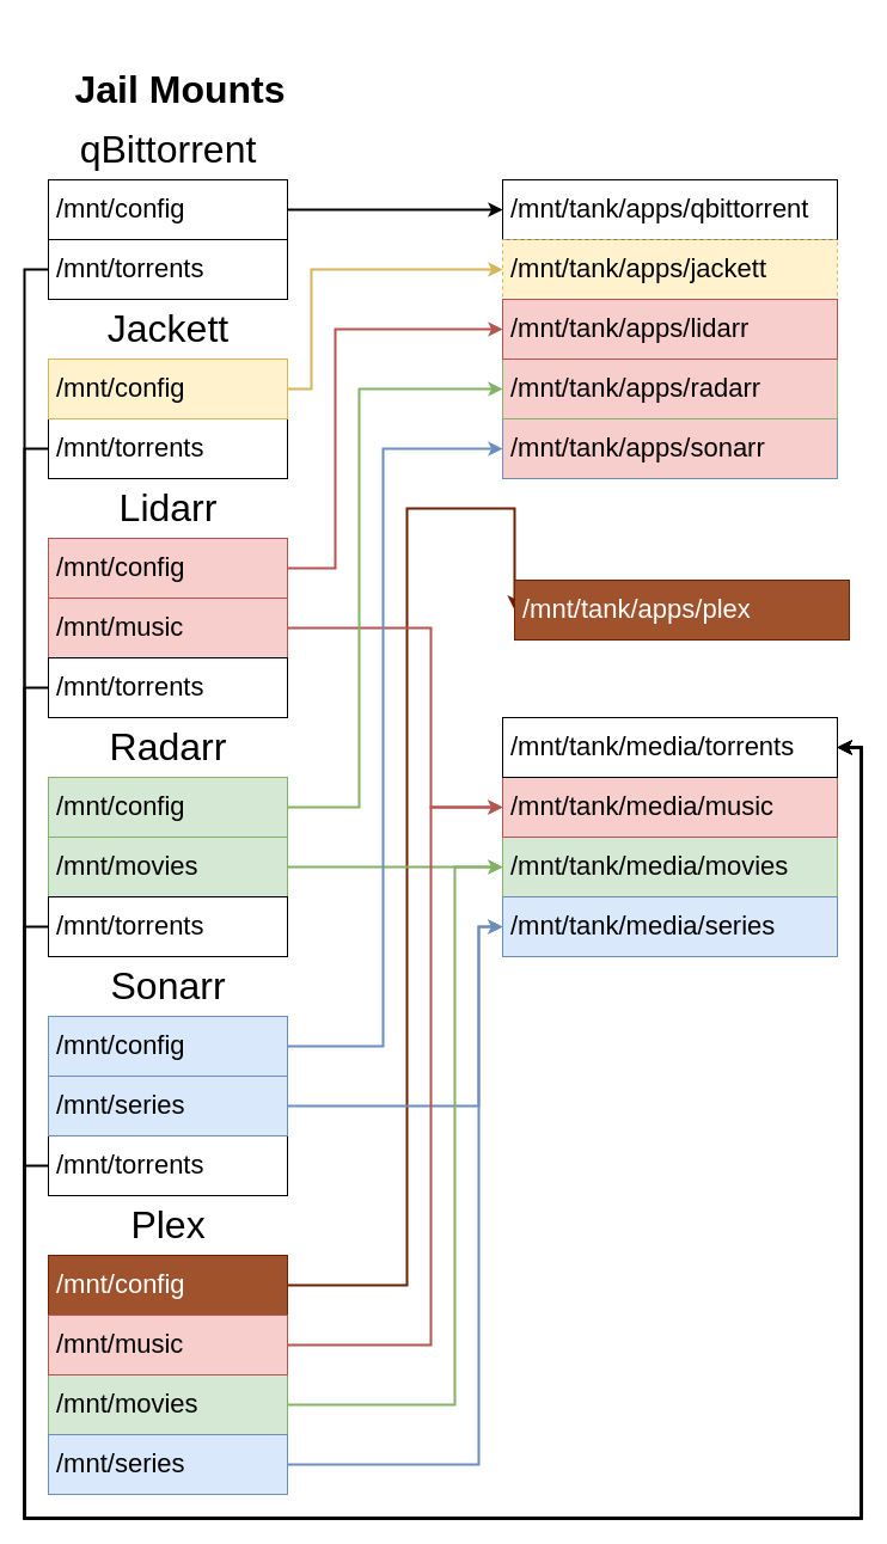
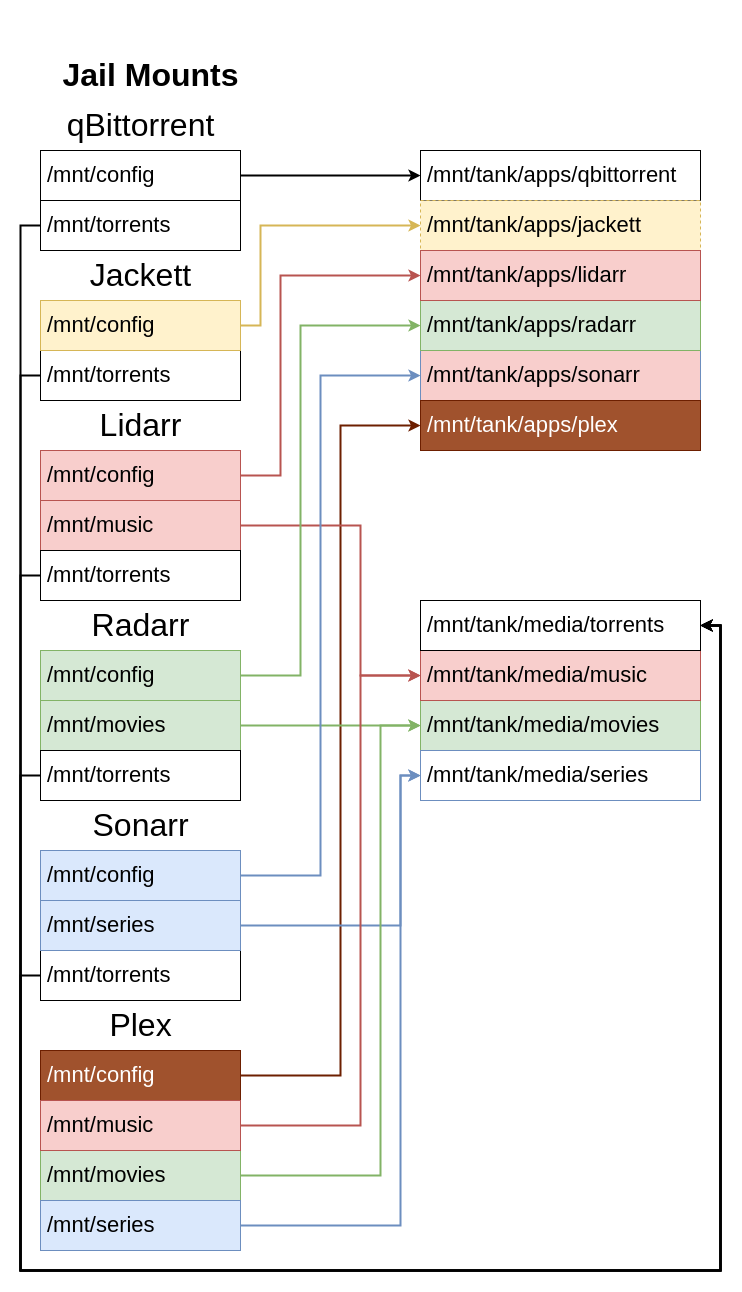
  <mxCell id="0" />
  <mxCell id="1" parent="0" />
  <mxCell id="2" style="edgeStyle=orthogonalEdgeStyle;rounded=0;orthogonalLoop=1;jettySize=auto;html=1;exitX=1;exitY=0.5;exitDx=0;exitDy=0;entryX=0;entryY=0.5;entryDx=0;entryDy=0;fontSize=20;strokeWidth=2;fillColor=#a0522d;strokeColor=#6D1F00;" parent="1" source="45" target="44" edge="1"><mxGeometry relative="1" as="geometry"><Array as="points"><mxPoint x="340" y="1075" /><mxPoint x="340" y="425" /></Array></mxGeometry></mxCell>
  <mxCell id="3" value="/mnt/tank/media/movies" style="rounded=0;whiteSpace=wrap;html=1;fontSize=22;align=left;spacingLeft=5;fillColor=#d5e8d4;strokeColor=#82b366;" parent="1" vertex="1"><mxGeometry x="420" y="700" width="280" height="50" as="geometry" /></mxCell>
  <mxCell id="4" value="/mnt/tank/media/music" style="rounded=0;whiteSpace=wrap;html=1;fontSize=22;align=left;spacingLeft=5;fillColor=#f8cecc;strokeColor=#b85450;" parent="1" vertex="1"><mxGeometry x="420" y="650" width="280" height="50" as="geometry" /></mxCell>
  <mxCell id="5" value="/mnt/tank/apps/qbittorrent" style="rounded=0;whiteSpace=wrap;html=1;fontSize=22;align=left;spacingLeft=5;" parent="1" vertex="1"><mxGeometry x="420" y="150" width="280" height="50" as="geometry" /></mxCell>
  <mxCell id="6" value="/mnt/tank/apps/jackett" style="rounded=0;whiteSpace=wrap;html=1;fontSize=22;align=left;spacingLeft=5;fillColor=#fff2cc;strokeColor=#d6b656;dashed=1;" parent="1" vertex="1"><mxGeometry x="420" y="200" width="280" height="50" as="geometry" /></mxCell>
  <mxCell id="7" value="/mnt/tank/media/torrents" style="rounded=0;whiteSpace=wrap;html=1;fontSize=22;align=left;spacingLeft=5;" parent="1" vertex="1"><mxGeometry x="420" y="600" width="280" height="50" as="geometry" /></mxCell>
  <mxCell id="8" value="/mnt/tank/apps/sonarr" style="rounded=0;whiteSpace=wrap;html=1;fontSize=22;align=left;spacingLeft=5;fillColor=#f8cecc;strokeColor=#6c8ebf;" parent="1" vertex="1"><mxGeometry x="420" y="350" width="280" height="50" as="geometry" /></mxCell>
- <mxCell id="9" value="/mnt/tank/apps/radarr" style="rounded=0;whiteSpace=wrap;html=1;fontSize=22;align=left;spacingLeft=5;fillColor=#f8cecc;strokeColor=#82b366;" parent="1" vertex="1"><mxGeometry x="420" y="300" width="280" height="50" as="geometry" /></mxCell>
- <mxCell id="10" value="/mnt/tank/media/series" style="rounded=0;whiteSpace=wrap;html=1;fontSize=22;align=left;spacingLeft=5;fillColor=#dae8fc;strokeColor=#6c8ebf;" parent="1" vertex="1"><mxGeometry x="420" y="750" width="280" height="50" as="geometry" /></mxCell>
+ <mxCell id="9" value="/mnt/tank/apps/radarr" style="rounded=0;whiteSpace=wrap;html=1;fontSize=22;align=left;spacingLeft=5;fillColor=#d5e8d4;strokeColor=#82b366;" parent="1" vertex="1"><mxGeometry x="420" y="300" width="280" height="50" as="geometry" /></mxCell>
+ <mxCell id="10" value="/mnt/tank/media/series" style="rounded=0;whiteSpace=wrap;html=1;fontSize=22;align=left;spacingLeft=5;fillColor=#ffffff;strokeColor=#6c8ebf;" parent="1" vertex="1"><mxGeometry x="420" y="750" width="280" height="50" as="geometry" /></mxCell>
  <mxCell id="11" style="edgeStyle=orthogonalEdgeStyle;rounded=0;orthogonalLoop=1;jettySize=auto;html=1;exitX=0;exitY=0.5;exitDx=0;exitDy=0;fontSize=22;entryX=1;entryY=0.5;entryDx=0;entryDy=0;strokeWidth=2;" parent="1" source="30" target="7" edge="1"><mxGeometry relative="1" as="geometry"><mxPoint x="40" y="225" as="sourcePoint" /><mxPoint x="880" y="630" as="targetPoint" /><Array as="points"><mxPoint y="225" x="20" /><mxPoint y="1270" x="20" /><mxPoint x="720" y="1270" /><mxPoint x="720" y="625" /></Array></mxGeometry></mxCell>
  <mxCell id="12" style="edgeStyle=orthogonalEdgeStyle;rounded=0;orthogonalLoop=1;jettySize=auto;html=1;exitX=0;exitY=0.5;exitDx=0;exitDy=0;fontSize=22;entryX=1;entryY=0.5;entryDx=0;entryDy=0;strokeWidth=2;" parent="1" source="32" target="7" edge="1"><mxGeometry relative="1" as="geometry"><mxPoint x="910" y="630" as="targetPoint" /><mxPoint x="40" y="575" as="sourcePoint" /><Array as="points"><mxPoint y="575" x="20" /><mxPoint y="1270" x="20" /><mxPoint x="720" y="1270" /><mxPoint x="720" y="625" /></Array></mxGeometry></mxCell>
  <mxCell id="13" style="edgeStyle=orthogonalEdgeStyle;rounded=0;orthogonalLoop=1;jettySize=auto;html=1;entryX=1;entryY=0.5;entryDx=0;entryDy=0;fontSize=22;exitX=0;exitY=0.5;exitDx=0;exitDy=0;strokeWidth=2;" parent="1" source="28" target="7" edge="1"><mxGeometry relative="1" as="geometry"><mxPoint x="40" y="375" as="sourcePoint" /><Array as="points"><mxPoint y="375" x="20" /><mxPoint y="1270" x="20" /><mxPoint x="720" y="1270" /><mxPoint x="720" y="625" /></Array></mxGeometry></mxCell>
  <mxCell id="14" style="edgeStyle=orthogonalEdgeStyle;rounded=0;orthogonalLoop=1;jettySize=auto;html=1;entryX=1;entryY=0.5;entryDx=0;entryDy=0;fontSize=22;exitX=0;exitY=0.5;exitDx=0;exitDy=0;strokeWidth=2;" parent="1" source="36" target="7" edge="1"><mxGeometry relative="1" as="geometry"><mxPoint x="40" y="975" as="sourcePoint" /><Array as="points"><mxPoint y="975" x="20" /><mxPoint y="1270" x="20" /><mxPoint x="720" y="1270" /><mxPoint x="720" y="625" /></Array></mxGeometry></mxCell>
  <mxCell id="15" value="/mnt/tank/apps/lidarr" style="rounded=0;whiteSpace=wrap;html=1;fontSize=22;align=left;spacingLeft=5;fillColor=#f8cecc;strokeColor=#b85450;" parent="1" vertex="1"><mxGeometry x="420" y="250" width="280" height="50" as="geometry" /></mxCell>
  <mxCell id="16" style="edgeStyle=orthogonalEdgeStyle;rounded=0;orthogonalLoop=1;jettySize=auto;html=1;exitX=1;exitY=0.5;exitDx=0;exitDy=0;entryX=0;entryY=0.5;entryDx=0;entryDy=0;fontSize=22;fillColor=#f8cecc;strokeColor=#b85450;strokeWidth=2;" parent="1" source="27" target="15" edge="1"><mxGeometry relative="1" as="geometry"><mxPoint x="350" y="475" as="sourcePoint" /><Array as="points"><mxPoint x="280" y="475" /><mxPoint x="280" y="275" /></Array></mxGeometry></mxCell>
  <mxCell id="17" style="edgeStyle=orthogonalEdgeStyle;rounded=0;orthogonalLoop=1;jettySize=auto;html=1;entryX=0;entryY=0.5;entryDx=0;entryDy=0;fontSize=22;fillColor=#f8cecc;strokeColor=#b85450;exitX=1;exitY=0.5;exitDx=0;exitDy=0;strokeWidth=2;" parent="1" source="26" target="4" edge="1"><mxGeometry relative="1" as="geometry"><mxPoint x="350" y="525" as="sourcePoint" /><Array as="points"><mxPoint x="360" y="525" /><mxPoint x="360" y="675" /></Array></mxGeometry></mxCell>
  <mxCell id="18" style="edgeStyle=orthogonalEdgeStyle;rounded=0;orthogonalLoop=1;jettySize=auto;html=1;exitX=1;exitY=0.5;exitDx=0;exitDy=0;entryX=0;entryY=0.5;entryDx=0;entryDy=0;fontSize=22;fillColor=#fff2cc;strokeColor=#d6b656;strokeWidth=2;" parent="1" source="29" target="6" edge="1"><mxGeometry relative="1" as="geometry"><mxPoint x="350" y="325" as="sourcePoint" /><Array as="points"><mxPoint x="260" y="325" /><mxPoint x="260" y="225" /></Array></mxGeometry></mxCell>
  <mxCell id="19" style="edgeStyle=orthogonalEdgeStyle;rounded=0;orthogonalLoop=1;jettySize=auto;html=1;exitX=1;exitY=0.5;exitDx=0;exitDy=0;entryX=0;entryY=0.5;entryDx=0;entryDy=0;fontSize=22;strokeWidth=2;" parent="1" source="31" target="5" edge="1"><mxGeometry relative="1" as="geometry"><mxPoint x="350" y="175" as="sourcePoint" /></mxGeometry></mxCell>
  <mxCell id="20" style="edgeStyle=orthogonalEdgeStyle;rounded=0;orthogonalLoop=1;jettySize=auto;html=1;exitX=1;exitY=0.5;exitDx=0;exitDy=0;entryX=0;entryY=0.5;entryDx=0;entryDy=0;fontSize=22;fillColor=#d5e8d4;strokeColor=#82b366;strokeWidth=2;" parent="1" source="33" target="9" edge="1"><mxGeometry relative="1" as="geometry"><mxPoint x="350" y="675" as="sourcePoint" /><Array as="points"><mxPoint x="300" y="675" /><mxPoint x="300" y="325" /></Array></mxGeometry></mxCell>
  <mxCell id="21" style="edgeStyle=orthogonalEdgeStyle;rounded=0;orthogonalLoop=1;jettySize=auto;html=1;exitX=1;exitY=0.5;exitDx=0;exitDy=0;entryX=0;entryY=0.5;entryDx=0;entryDy=0;fontSize=22;fillColor=#d5e8d4;strokeColor=#82b366;strokeWidth=2;" parent="1" source="34" target="3" edge="1"><mxGeometry relative="1" as="geometry"><mxPoint x="350" y="725" as="sourcePoint" /></mxGeometry></mxCell>
  <mxCell id="22" style="edgeStyle=orthogonalEdgeStyle;rounded=0;orthogonalLoop=1;jettySize=auto;html=1;exitX=1;exitY=0.5;exitDx=0;exitDy=0;entryX=0;entryY=0.5;entryDx=0;entryDy=0;fontSize=22;fillColor=#dae8fc;strokeColor=#6c8ebf;strokeWidth=2;" parent="1" source="38" target="8" edge="1"><mxGeometry relative="1" as="geometry"><mxPoint x="350" y="875" as="sourcePoint" /><Array as="points"><mxPoint x="320" y="875" /><mxPoint x="320" y="375" /></Array></mxGeometry></mxCell>
  <mxCell id="23" style="edgeStyle=orthogonalEdgeStyle;rounded=0;orthogonalLoop=1;jettySize=auto;html=1;exitX=1;exitY=0.5;exitDx=0;exitDy=0;entryX=0;entryY=0.5;entryDx=0;entryDy=0;fontSize=22;fillColor=#dae8fc;strokeColor=#6c8ebf;strokeWidth=2;" parent="1" source="37" target="10" edge="1"><mxGeometry relative="1" as="geometry"><mxPoint x="350" y="925" as="sourcePoint" /><Array as="points"><mxPoint x="400" y="925" /><mxPoint x="400" y="775" /></Array></mxGeometry></mxCell>
  <mxCell id="24" style="edgeStyle=orthogonalEdgeStyle;rounded=0;orthogonalLoop=1;jettySize=auto;html=1;exitX=0;exitY=0.5;exitDx=0;exitDy=0;entryX=1;entryY=0.5;entryDx=0;entryDy=0;fontSize=22;strokeWidth=2;" parent="1" source="35" target="7" edge="1"><mxGeometry relative="1" as="geometry"><mxPoint x="40" y="775" as="sourcePoint" /><Array as="points"><mxPoint y="775" x="20" /><mxPoint y="1270" x="20" /><mxPoint x="720" y="1270" /><mxPoint x="720" y="625" /></Array></mxGeometry></mxCell>
  <mxCell id="25" value="&lt;p style=&quot;font-size: 32px&quot;&gt;qBittorrent&lt;/p&gt;" style="text;html=1;resizable=0;autosize=1;align=center;verticalAlign=middle;points=[];fillColor=none;strokeColor=none;rounded=0;fontSize=32;" parent="1" vertex="1"><mxGeometry x="60" y="70" width="160" height="110" as="geometry" /></mxCell>
  <mxCell id="26" value="/mnt/music" style="rounded=0;whiteSpace=wrap;html=1;fontSize=22;align=left;spacingLeft=5;fillColor=#f8cecc;strokeColor=#b85450;" parent="1" vertex="1"><mxGeometry x="40" y="500" width="200" height="50" as="geometry" /></mxCell>
  <mxCell id="27" value="/mnt/config" style="rounded=0;whiteSpace=wrap;html=1;fontSize=22;align=left;spacingLeft=5;fillColor=#f8cecc;strokeColor=#b85450;" parent="1" vertex="1"><mxGeometry x="40" y="450" width="200" height="50" as="geometry" /></mxCell>
  <mxCell id="28" value="/mnt/torrents" style="rounded=0;whiteSpace=wrap;html=1;fontSize=22;align=left;spacingLeft=5;" parent="1" vertex="1"><mxGeometry x="40" y="350" width="200" height="50" as="geometry" /></mxCell>
  <mxCell id="29" value="/mnt/config" style="rounded=0;whiteSpace=wrap;html=1;fontSize=22;align=left;spacingLeft=5;fillColor=#fff2cc;strokeColor=#d6b656;" parent="1" vertex="1"><mxGeometry x="40" y="300" width="200" height="50" as="geometry" /></mxCell>
  <mxCell id="30" value="/mnt/torrents" style="rounded=0;whiteSpace=wrap;html=1;fontSize=22;align=left;spacingLeft=5;" parent="1" vertex="1"><mxGeometry x="40" y="200" width="200" height="50" as="geometry" /></mxCell>
  <mxCell id="31" value="/mnt/config" style="rounded=0;whiteSpace=wrap;html=1;fontSize=22;align=left;spacingLeft=5;" parent="1" vertex="1"><mxGeometry x="40" y="150" width="200" height="50" as="geometry" /></mxCell>
  <mxCell id="32" value="/mnt/torrents" style="rounded=0;whiteSpace=wrap;html=1;fontSize=22;align=left;spacingLeft=5;" parent="1" vertex="1"><mxGeometry x="40" y="550" width="200" height="50" as="geometry" /></mxCell>
  <mxCell id="33" value="/mnt/config" style="rounded=0;whiteSpace=wrap;html=1;fontSize=22;align=left;spacingLeft=5;fillColor=#d5e8d4;strokeColor=#82b366;" parent="1" vertex="1"><mxGeometry x="40" y="650" width="200" height="50" as="geometry" /></mxCell>
  <mxCell id="34" value="/mnt/movies" style="rounded=0;whiteSpace=wrap;html=1;fontSize=22;align=left;spacingLeft=5;fillColor=#d5e8d4;strokeColor=#82b366;" parent="1" vertex="1"><mxGeometry x="40" y="700" width="200" height="50" as="geometry" /></mxCell>
  <mxCell id="35" value="/mnt/torrents" style="rounded=0;whiteSpace=wrap;html=1;fontSize=22;align=left;spacingLeft=5;" parent="1" vertex="1"><mxGeometry x="40" y="750" width="200" height="50" as="geometry" /></mxCell>
  <mxCell id="36" value="/mnt/torrents" style="rounded=0;whiteSpace=wrap;html=1;fontSize=22;align=left;spacingLeft=5;" parent="1" vertex="1"><mxGeometry x="40" y="950" width="200" height="50" as="geometry" /></mxCell>
  <mxCell id="37" value="/mnt/series" style="rounded=0;whiteSpace=wrap;html=1;fontSize=22;align=left;spacingLeft=5;fillColor=#dae8fc;strokeColor=#6c8ebf;" parent="1" vertex="1"><mxGeometry x="40" y="900" width="200" height="50" as="geometry" /></mxCell>
  <mxCell id="38" value="/mnt/config" style="rounded=0;whiteSpace=wrap;html=1;fontSize=22;align=left;spacingLeft=5;fillColor=#dae8fc;strokeColor=#6c8ebf;" parent="1" vertex="1"><mxGeometry x="40" y="850" width="200" height="50" as="geometry" /></mxCell>
  <mxCell id="39" value="&lt;p style=&quot;font-size: 32px&quot;&gt;Jail Mounts&lt;/p&gt;" style="text;html=1;resizable=0;autosize=1;align=center;verticalAlign=middle;points=[];fillColor=none;strokeColor=none;rounded=0;fontSize=32;fontStyle=1" parent="1" vertex="1"><mxGeometry x="55" y="20" width="190" height="110" as="geometry" /></mxCell>
  <mxCell id="40" value="&lt;p style=&quot;font-size: 32px&quot;&gt;Jackett&lt;/p&gt;" style="text;html=1;resizable=0;autosize=1;align=center;verticalAlign=middle;points=[];fillColor=none;strokeColor=none;rounded=0;fontSize=32;" parent="1" vertex="1"><mxGeometry x="80" y="220" width="120" height="110" as="geometry" /></mxCell>
  <mxCell id="41" value="&lt;p style=&quot;font-size: 32px&quot;&gt;Lidarr&lt;/p&gt;" style="text;html=1;resizable=0;autosize=1;align=center;verticalAlign=middle;points=[];fillColor=none;strokeColor=none;rounded=0;fontSize=32;" parent="1" vertex="1"><mxGeometry x="90" y="370" width="100" height="110" as="geometry" /></mxCell>
  <mxCell id="42" value="&lt;p style=&quot;font-size: 32px&quot;&gt;Radarr&lt;/p&gt;" style="text;html=1;resizable=0;autosize=1;align=center;verticalAlign=middle;points=[];fillColor=none;strokeColor=none;rounded=0;fontSize=32;" parent="1" vertex="1"><mxGeometry x="85" y="570" width="110" height="110" as="geometry" /></mxCell>
  <mxCell id="43" value="&lt;p style=&quot;font-size: 32px&quot;&gt;Sonarr&lt;/p&gt;" style="text;html=1;resizable=0;autosize=1;align=center;verticalAlign=middle;points=[];fillColor=none;strokeColor=none;rounded=0;fontSize=32;" parent="1" vertex="1"><mxGeometry x="85" y="770" width="110" height="110" as="geometry" /></mxCell>
- <mxCell id="44" value="/mnt/tank/apps/plex" style="rounded=0;whiteSpace=wrap;html=1;fontSize=22;align=left;spacingLeft=5;fillColor=#a0522d;strokeColor=#6D1F00;fontColor=#ffffff;" parent="1" vertex="1"><mxGeometry x="430" y="485" width="280" height="50" as="geometry" /></mxCell>
+ <mxCell id="44" value="/mnt/tank/apps/plex" style="rounded=0;whiteSpace=wrap;html=1;fontSize=22;align=left;spacingLeft=5;fillColor=#a0522d;strokeColor=#6D1F00;fontColor=#ffffff;" parent="1" vertex="1"><mxGeometry x="420" y="400" width="280" height="50" as="geometry" /></mxCell>
  <mxCell id="45" value="/mnt/config" style="rounded=0;whiteSpace=wrap;html=1;fontSize=22;align=left;spacingLeft=5;fillColor=#a0522d;strokeColor=#6D1F00;fontColor=#ffffff;" parent="1" vertex="1"><mxGeometry x="40" y="1050" width="200" height="50" as="geometry" /></mxCell>
  <mxCell id="46" value="&lt;p style=&quot;font-size: 32px&quot;&gt;Plex&lt;/p&gt;" style="text;html=1;resizable=0;autosize=1;align=center;verticalAlign=middle;points=[];fillColor=none;strokeColor=none;rounded=0;fontSize=32;" parent="1" vertex="1"><mxGeometry x="100" y="970" width="80" height="110" as="geometry" /></mxCell>
  <mxCell id="47" style="edgeStyle=orthogonalEdgeStyle;rounded=0;orthogonalLoop=1;jettySize=auto;html=1;exitX=1;exitY=0.5;exitDx=0;exitDy=0;entryX=0;entryY=0.5;entryDx=0;entryDy=0;fontSize=20;strokeWidth=2;fillColor=#d5e8d4;strokeColor=#82b366;" parent="1" source="48" target="3" edge="1"><mxGeometry relative="1" as="geometry"><Array as="points"><mxPoint x="380" y="1175" /><mxPoint x="380" y="725" /></Array></mxGeometry></mxCell>
  <mxCell id="48" value="/mnt/movies" style="rounded=0;whiteSpace=wrap;html=1;fontSize=22;align=left;spacingLeft=5;fillColor=#d5e8d4;strokeColor=#82b366;" parent="1" vertex="1"><mxGeometry x="40" y="1150" width="200" height="50" as="geometry" /></mxCell>
  <mxCell id="49" style="edgeStyle=orthogonalEdgeStyle;rounded=0;orthogonalLoop=1;jettySize=auto;html=1;exitX=1;exitY=0.5;exitDx=0;exitDy=0;entryX=0;entryY=0.5;entryDx=0;entryDy=0;fontSize=20;strokeWidth=2;fillColor=#dae8fc;strokeColor=#6c8ebf;" parent="1" source="50" target="10" edge="1"><mxGeometry relative="1" as="geometry"><Array as="points"><mxPoint x="400" y="1225" /><mxPoint x="400" y="775" /></Array></mxGeometry></mxCell>
  <mxCell id="50" value="/mnt/series" style="rounded=0;whiteSpace=wrap;html=1;fontSize=22;align=left;spacingLeft=5;fillColor=#dae8fc;strokeColor=#6c8ebf;" parent="1" vertex="1"><mxGeometry x="40" y="1200" width="200" height="50" as="geometry" /></mxCell>
  <mxCell id="51" style="edgeStyle=orthogonalEdgeStyle;rounded=0;orthogonalLoop=1;jettySize=auto;html=1;exitX=1;exitY=0.5;exitDx=0;exitDy=0;entryX=0;entryY=0.5;entryDx=0;entryDy=0;fillColor=#f8cecc;strokeColor=#b85450;strokeWidth=2;" edge="1" parent="1" source="52" target="4"><mxGeometry relative="1" as="geometry"><Array as="points"><mxPoint x="360" y="1125" /><mxPoint x="360" y="675" /></Array></mxGeometry></mxCell>
  <mxCell id="52" value="/mnt/music" style="rounded=0;whiteSpace=wrap;html=1;fontSize=22;align=left;spacingLeft=5;fillColor=#f8cecc;strokeColor=#b85450;" vertex="1" parent="1"><mxGeometry x="40" y="1100" width="200" height="50" as="geometry" /></mxCell>
